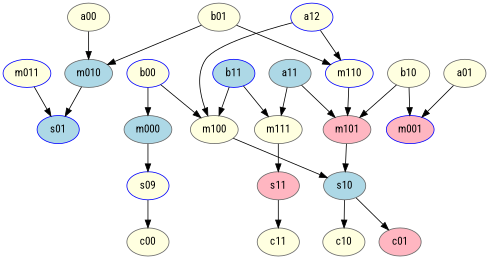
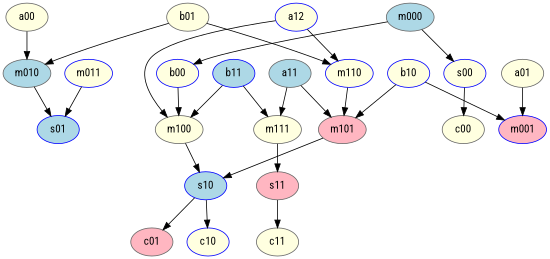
  digraph {
    fontname="Roboto Condensed"
    node [color=gray40 fillcolor=lightyellow fontname="Roboto Condensed" opcode=mul style=filled]
    edge [fontname="Roboto Condensed" operand=0]
    a00 [opcode=load]
    m010 [fillcolor=lightblue]
    m000 [fillcolor=lightblue]
-   s00 [color=blue opcode=add label=s09]
+   s00 [color=blue opcode=add]
    s01 [color=blue fillcolor=lightblue opcode=add]
    a01 [opcode=load]
    m001 [color=blue fillcolor=lightpink]
    m011 [color=blue]
    n9 [color=blue label=a12 opcode=load]
    m100
    m110 [color=blue]
-   s10 [fillcolor=lightblue opcode=add]
+   s10 [color=blue fillcolor=lightblue opcode=add]
    m101 [fillcolor=lightpink]
    a11 [fillcolor=lightblue opcode=load]
    m111
    s11 [fillcolor=lightpink opcode=add]
    b00 [color=blue opcode=const]
    b01 [opcode=const]
-   b10 [opcode=const]
+   b10 [color=blue opcode=const]
    b11 [color=blue fillcolor=lightblue opcode=const]
    c00 [opcode=store]
    c01 [fillcolor=lightpink opcode=store]
-   c10 [opcode=store]
+   c10 [color=blue opcode=store]
    c11 [opcode=store]
    a00 -> m010
    m010 -> s01
    m000 -> s00
    s00 -> c00
    a01 -> m001
    m011 -> s01 [operand=1]
    n9 -> m100
    n9 -> m110
    m100 -> s10
    m110 -> m101
    s10 -> c01
    s10 -> c10
    m101 -> s10 [operand=1]
    a11 -> m101
    a11 -> m111
    m111 -> s11 [operand=1]
    s11 -> c11
-   b00 -> m000 [operand=1]
+   m000 -> b00 [operand=1]
    b00 -> m100 [operand=1]
    b01 -> m010 [operand=1]
    b01 -> m110 [operand=1]
    b10 -> m001 [operand=1]
    b10 -> m101 [operand=1]
    b11 -> m100 [operand=1]
    b11 -> m111 [operand=1]
  }
